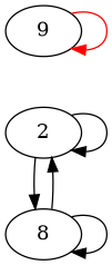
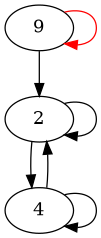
  digraph {
    n1 [label=9]
    2
-   4 [label=8]
+   4
    n1 -> n1 [color=red]
+   n1 -> 2
    2 -> 2
    2 -> 4
    4 -> 2
    4 -> 4
  }
